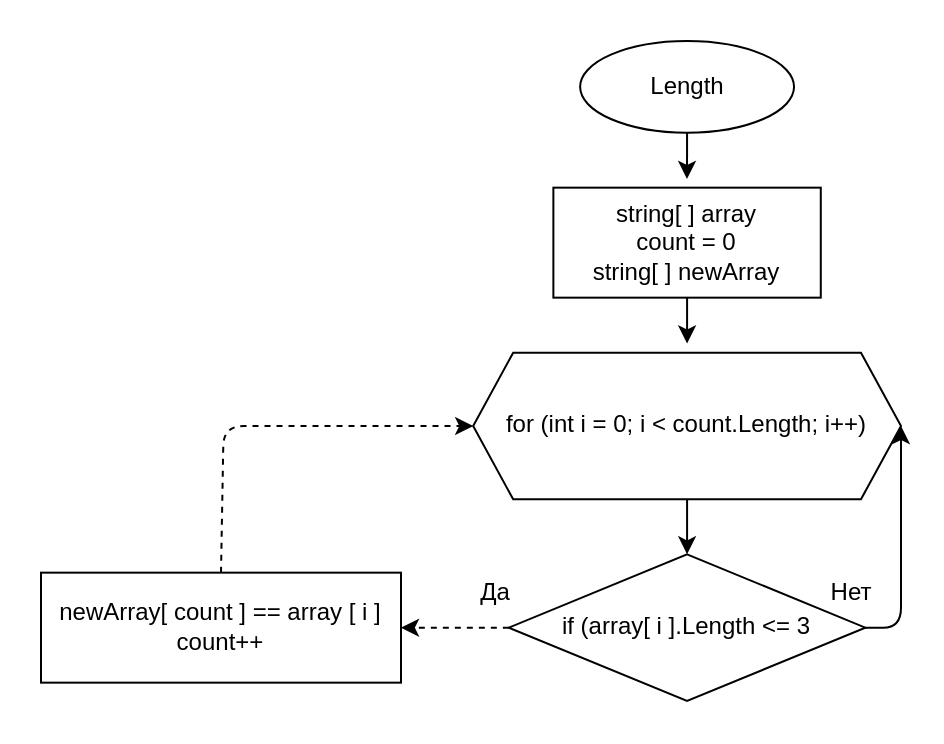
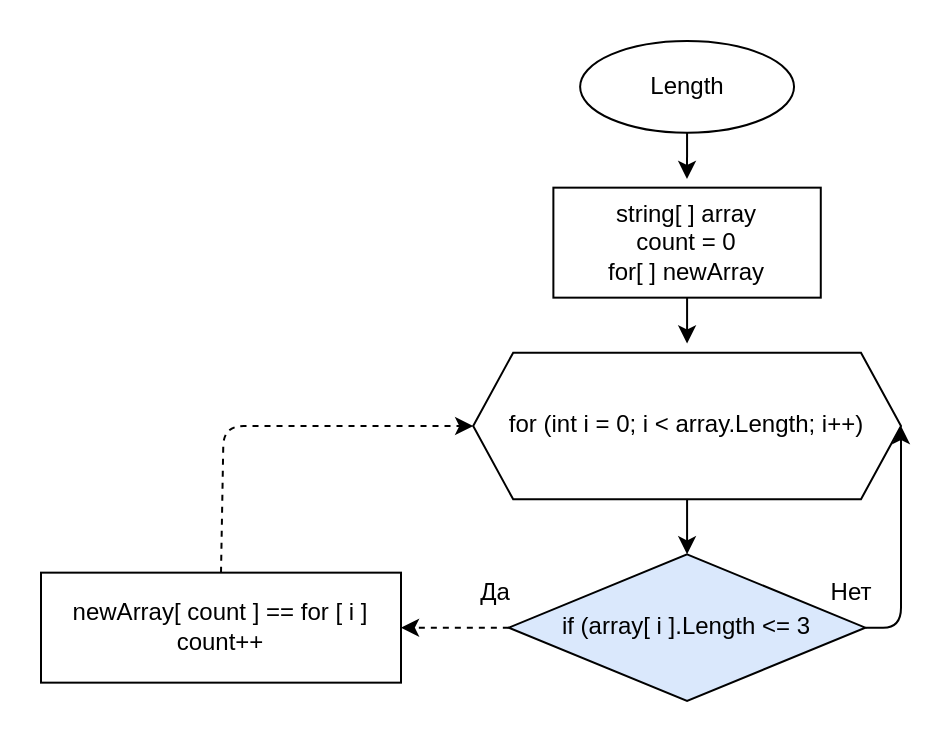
  <mxCell id="0" />
  <mxCell id="1" parent="0" />
  <mxCell id="2" value="" style="group" parent="1" vertex="1" connectable="0"><mxGeometry x="40" y="20" width="410" height="330" as="geometry" /></mxCell>
  <mxCell id="3" value="" style="group" parent="2" vertex="1" connectable="0"><mxGeometry x="240.652" width="133.696" height="151.25" as="geometry" /></mxCell>
  <mxCell id="4" value="Length" style="ellipse;whiteSpace=wrap;html=1;" parent="3" vertex="1"><mxGeometry x="8.913" width="106.957" height="45.833" as="geometry" /></mxCell>
  <mxCell id="5" value="" style="edgeStyle=none;html=1;" parent="3" edge="1"><mxGeometry relative="1" as="geometry"><mxPoint x="62.391" y="123.75" as="sourcePoint" /><mxPoint x="62.391" y="151.25" as="targetPoint" /></mxGeometry></mxCell>
  <mxCell id="6" value="" style="edgeStyle=none;html=1;" parent="3" source="4" edge="1"><mxGeometry relative="1" as="geometry"><mxPoint x="62.348" y="69" as="targetPoint" /></mxGeometry></mxCell>
- <mxCell id="7" value="&lt;span&gt;string[ ] array&lt;br&gt;&lt;/span&gt;count = 0&lt;br&gt;&lt;span&gt;string[ ] newArray&lt;/span&gt;" style="rounded=0;whiteSpace=wrap;html=1;" parent="3" vertex="1"><mxGeometry x="-4.457" y="73.333" width="133.696" height="55" as="geometry" /></mxCell>
- <mxCell id="8" value="for (int i = 0; i &amp;lt; count.Length; i++)" style="shape=hexagon;perimeter=hexagonPerimeter2;whiteSpace=wrap;html=1;fixedSize=1;" parent="2" vertex="1"><mxGeometry x="196.087" y="155.833" width="213.913" height="73.333" as="geometry" /></mxCell>
+ <mxCell id="7" value="&lt;span&gt;string[ ] array&lt;br&gt;&lt;/span&gt;count = 0&lt;br&gt;&lt;span&gt;for[ ] newArray&lt;/span&gt;" style="rounded=0;whiteSpace=wrap;html=1;" parent="3" vertex="1"><mxGeometry x="-4.457" y="73.333" width="133.696" height="55" as="geometry" /></mxCell>
+ <mxCell id="8" value="for (int i = 0; i &amp;lt; array.Length; i++)" style="shape=hexagon;perimeter=hexagonPerimeter2;whiteSpace=wrap;html=1;fixedSize=1;" parent="2" vertex="1"><mxGeometry x="196.087" y="155.833" width="213.913" height="73.333" as="geometry" /></mxCell>
  <mxCell id="9" style="edgeStyle=none;html=1;exitX=1;exitY=0.5;exitDx=0;exitDy=0;entryX=1;entryY=0.5;entryDx=0;entryDy=0;" parent="2" source="10" target="8" edge="1"><mxGeometry relative="1" as="geometry"><Array as="points"><mxPoint x="410" y="293.333" /></Array></mxGeometry></mxCell>
- <mxCell id="10" value="if (array[ i ].Length &amp;lt;= 3" style="rhombus;whiteSpace=wrap;html=1;" parent="2" vertex="1"><mxGeometry x="213.913" y="256.667" width="178.261" height="73.333" as="geometry" /></mxCell>
+ <mxCell id="10" value="if (array[ i ].Length &amp;lt;= 3" style="rhombus;whiteSpace=wrap;html=1;fillColor=#dae8fc;" parent="2" vertex="1"><mxGeometry x="213.913" y="256.667" width="178.261" height="73.333" as="geometry" /></mxCell>
  <mxCell id="11" value="" style="edgeStyle=none;html=1;" parent="2" source="8" target="10" edge="1"><mxGeometry relative="1" as="geometry" /></mxCell>
  <mxCell id="12" value="Да" style="text;html=1;align=center;verticalAlign=middle;resizable=0;points=[];autosize=1;strokeColor=none;fillColor=none;" parent="2" vertex="1"><mxGeometry x="191.63" y="265.833" width="30" height="20" as="geometry" /></mxCell>
  <mxCell id="13" value="Нет" style="text;html=1;align=center;verticalAlign=middle;resizable=0;points=[];autosize=1;strokeColor=none;fillColor=none;" parent="2" vertex="1"><mxGeometry x="365.435" y="265.833" width="40" height="20" as="geometry" /></mxCell>
  <mxCell id="14" style="edgeStyle=none;html=1;exitX=0.5;exitY=0;exitDx=0;exitDy=0;entryX=0;entryY=0.5;entryDx=0;entryDy=0;dashed=1;" parent="2" source="15" target="8" edge="1"><mxGeometry relative="1" as="geometry"><Array as="points"><mxPoint x="71.304" y="192.5" /></Array></mxGeometry></mxCell>
- <mxCell id="15" value="newArray[ count ] == array [ i ]&lt;br&gt;count++" style="whiteSpace=wrap;html=1;" parent="2" vertex="1"><mxGeometry x="-20" y="265.83" width="180" height="55" as="geometry" /></mxCell>
+ <mxCell id="15" value="newArray[ count ] == for [ i ]&lt;br&gt;count++" style="whiteSpace=wrap;html=1;" parent="2" vertex="1"><mxGeometry x="-20" y="265.83" width="180" height="55" as="geometry" /></mxCell>
  <mxCell id="16" value="" style="edgeStyle=none;html=1;dashed=1;" parent="2" source="10" target="15" edge="1"><mxGeometry relative="1" as="geometry" /></mxCell>
